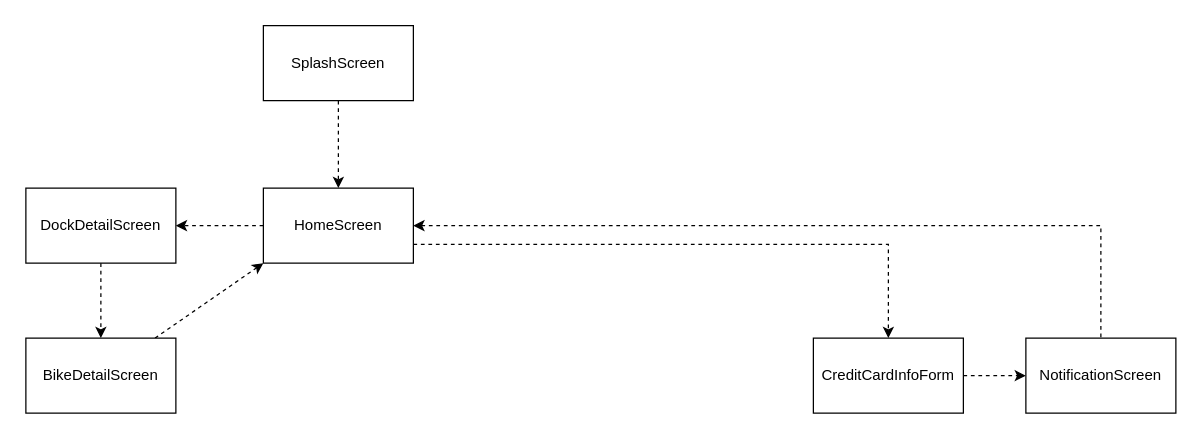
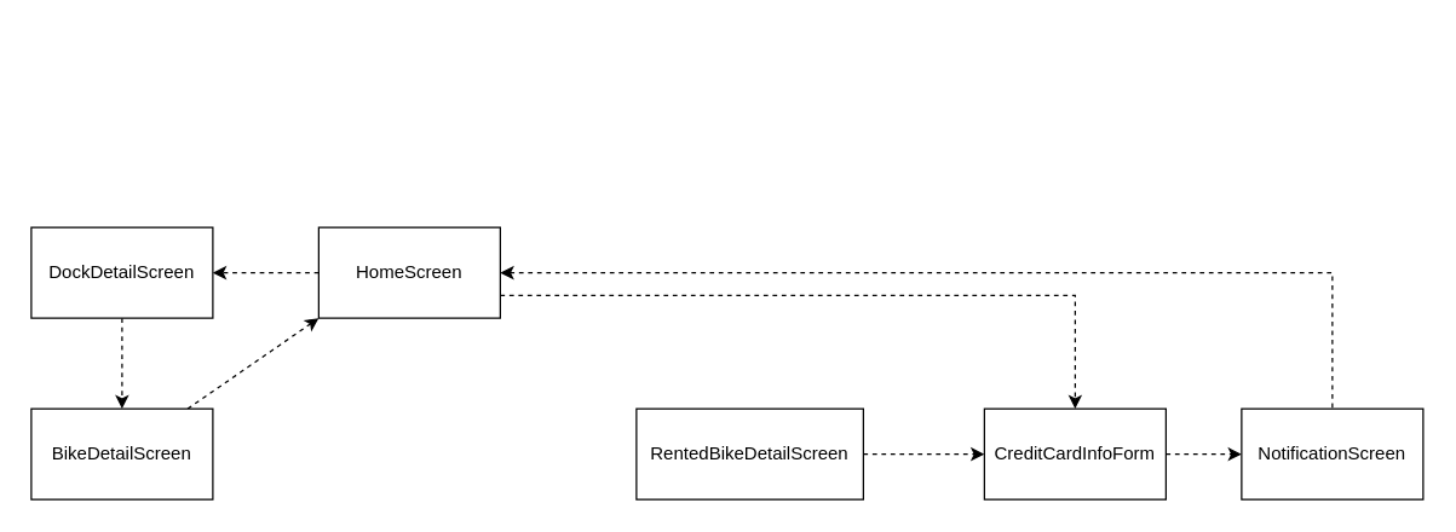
  <mxCell id="0" />
  <mxCell id="1" parent="0" />
- <mxCell id="2" value="SplashScreen" style="rounded=0;whiteSpace=wrap;html=1;" vertex="1" parent="1"><mxGeometry x="210" y="20" width="120" height="60" as="geometry" /></mxCell>
  <mxCell id="3" value="" style="edgeStyle=none;rounded=0;orthogonalLoop=1;jettySize=auto;html=1;dashed=1;entryX=0.5;entryY=0;entryDx=0;entryDy=0;exitX=1;exitY=0.75;exitDx=0;exitDy=0;" edge="1" parent="1" source="5" target="15"><mxGeometry relative="1" as="geometry"><Array as="points"><mxPoint x="710" y="195" /></Array></mxGeometry></mxCell>
  <mxCell id="4" value="" style="edgeStyle=none;rounded=0;orthogonalLoop=1;jettySize=auto;html=1;dashed=1;" edge="1" parent="1" source="5" target="7"><mxGeometry relative="1" as="geometry" /></mxCell>
  <mxCell id="5" value="HomeScreen" style="rounded=0;whiteSpace=wrap;html=1;" vertex="1" parent="1"><mxGeometry x="210" y="150" width="120" height="60" as="geometry" /></mxCell>
  <mxCell id="6" value="" style="edgeStyle=none;rounded=0;orthogonalLoop=1;jettySize=auto;html=1;dashed=1;" edge="1" parent="1" source="7" target="9"><mxGeometry relative="1" as="geometry" /></mxCell>
  <mxCell id="7" value="DockDetailScreen" style="rounded=0;whiteSpace=wrap;html=1;" vertex="1" parent="1"><mxGeometry x="20" y="150" width="120" height="60" as="geometry" /></mxCell>
  <mxCell id="8" value="" style="edgeStyle=none;rounded=0;orthogonalLoop=1;jettySize=auto;html=1;dashed=1;entryX=0;entryY=1;entryDx=0;entryDy=0;" edge="1" parent="1" source="9" target="5"><mxGeometry relative="1" as="geometry" /></mxCell>
  <mxCell id="9" value="BikeDetailScreen" style="rounded=0;whiteSpace=wrap;html=1;" vertex="1" parent="1"><mxGeometry x="20" y="270" width="120" height="60" as="geometry" /></mxCell>
- <mxCell id="10" value="" style="endArrow=classic;html=1;rounded=0;dashed=1;" edge="1" parent="1" source="2" target="5"><mxGeometry width="50" height="50" relative="1" as="geometry"><mxPoint x="530" y="210" as="sourcePoint" /><mxPoint x="580" y="160" as="targetPoint" /></mxGeometry></mxCell>
+ <mxCell id="11" value="" style="edgeStyle=none;rounded=0;orthogonalLoop=1;jettySize=auto;html=1;dashed=1;" edge="1" parent="1" source="12" target="15"><mxGeometry relative="1" as="geometry" /></mxCell>
+ <mxCell id="12" value="RentedBikeDetailScreen" style="rounded=0;whiteSpace=wrap;html=1;" vertex="1" parent="1"><mxGeometry x="420" y="270" width="150" height="60" as="geometry" /></mxCell>
  <mxCell id="13" value="" style="edgeStyle=none;rounded=0;orthogonalLoop=1;jettySize=auto;html=1;dashed=1;exitX=1;exitY=0.5;exitDx=0;exitDy=0;endArrow=none;endFill=0;startArrow=classic;startFill=1;" edge="1" parent="1" source="5" target="16"><mxGeometry relative="1" as="geometry"><Array as="points"><mxPoint x="880" y="180" /></Array></mxGeometry></mxCell>
  <mxCell id="14" value="" style="edgeStyle=none;rounded=0;orthogonalLoop=1;jettySize=auto;html=1;dashed=1;startArrow=none;startFill=0;endArrow=classic;endFill=1;" edge="1" parent="1" source="15" target="16"><mxGeometry relative="1" as="geometry" /></mxCell>
  <mxCell id="15" value="CreditCardInfoForm" style="rounded=0;whiteSpace=wrap;html=1;" vertex="1" parent="1"><mxGeometry x="650" y="270" width="120" height="60" as="geometry" /></mxCell>
  <mxCell id="16" value="NotificationScreen" style="rounded=0;whiteSpace=wrap;html=1;" vertex="1" parent="1"><mxGeometry x="820" y="270" width="120" height="60" as="geometry" /></mxCell>
